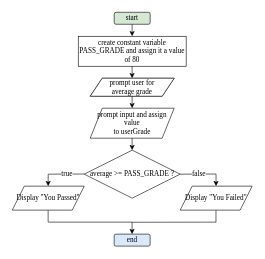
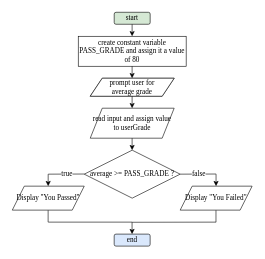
  <mxCell id="0" />
  <mxCell id="1" parent="0" />
  <mxCell id="2" value="start" style="rounded=1;whiteSpace=wrap;html=1;fontFamily=source code pro;fontSource=https%3A%2F%2Ffonts.googleapis.com%2Fcss%3Ffamily%3Dsource%2Bcode%2Bpro;fillColor=#d5e8d4;" vertex="1" parent="1"><mxGeometry x="190" y="20" width="60" height="20" as="geometry" /></mxCell>
  <mxCell id="3" value="prompt user for&lt;div&gt;average grade&lt;/div&gt;" style="shape=parallelogram;perimeter=parallelogramPerimeter;whiteSpace=wrap;html=1;fixedSize=1;fontFamily=source code pro;fontSource=https%3A%2F%2Ffonts.googleapis.com%2Fcss%3Ffamily%3Dsource%2Bcode%2Bpro;" vertex="1" parent="1"><mxGeometry x="150" y="130" width="140" height="30" as="geometry" /></mxCell>
  <mxCell id="4" value="average &amp;gt;= PASS_GRADE ?" style="rhombus;whiteSpace=wrap;html=1;strokeColor=default;align=center;verticalAlign=middle;fontFamily=source code pro;fontSource=https%3A%2F%2Ffonts.googleapis.com%2Fcss%3Ffamily%3Dsource%2Bcode%2Bpro;fontSize=12;fontColor=default;fillColor=default;" vertex="1" parent="1"><mxGeometry x="140" y="250" width="160" height="80" as="geometry" /></mxCell>
  <mxCell id="5" value="prompt user for&lt;div&gt;average grade&lt;/div&gt;" style="shape=parallelogram;perimeter=parallelogramPerimeter;whiteSpace=wrap;html=1;fixedSize=1;fontFamily=source code pro;fontSource=https://fonts.googleapis.com/css?family=source+code+pro;" vertex="1" parent="1"><mxGeometry x="150" y="130" width="140" height="30" as="geometry" /></mxCell>
- <mxCell id="6" value="prompt input and assign value&lt;div&gt;to userGrade&lt;/div&gt;" style="shape=parallelogram;perimeter=parallelogramPerimeter;whiteSpace=wrap;html=1;fixedSize=1;fontFamily=source code pro;fontSource=https://fonts.googleapis.com/css?family=source+code+pro;" vertex="1" parent="1"><mxGeometry x="150" y="180" width="140" height="50" as="geometry" /></mxCell>
+ <mxCell id="6" value="read input and assign value&lt;div&gt;to userGrade&lt;/div&gt;" style="shape=parallelogram;perimeter=parallelogramPerimeter;whiteSpace=wrap;html=1;fixedSize=1;fontFamily=source code pro;fontSource=https://fonts.googleapis.com/css?family=source+code+pro;" vertex="1" parent="1"><mxGeometry x="150" y="180" width="140" height="50" as="geometry" /></mxCell>
  <mxCell id="7" value="create constant variable PASS_GRADE and assign it a value of 80" style="rounded=0;whiteSpace=wrap;html=1;strokeColor=default;align=center;verticalAlign=middle;fontFamily=source code pro;fontSource=https%3A%2F%2Ffonts.googleapis.com%2Fcss%3Ffamily%3Dsource%2Bcode%2Bpro;fontSize=12;fontColor=default;fillColor=default;" vertex="1" parent="1"><mxGeometry x="130" y="60" width="180" height="50" as="geometry" /></mxCell>
  <mxCell id="8" value="Display &quot;You Passed&quot;" style="shape=parallelogram;perimeter=parallelogramPerimeter;whiteSpace=wrap;html=1;fixedSize=1;strokeColor=default;align=center;verticalAlign=middle;fontFamily=source code pro;fontSource=https%3A%2F%2Ffonts.googleapis.com%2Fcss%3Ffamily%3Dsource%2Bcode%2Bpro;fontSize=12;fontColor=default;fillColor=default;" vertex="1" parent="1"><mxGeometry x="20" y="310" width="120" height="40" as="geometry" /></mxCell>
  <mxCell id="9" value="Display &quot;You Failed&quot;" style="shape=parallelogram;perimeter=parallelogramPerimeter;whiteSpace=wrap;html=1;fixedSize=1;strokeColor=default;align=center;verticalAlign=middle;fontFamily=source code pro;fontSource=https%3A%2F%2Ffonts.googleapis.com%2Fcss%3Ffamily%3Dsource%2Bcode%2Bpro;fontSize=12;fontColor=default;fillColor=default;" vertex="1" parent="1"><mxGeometry x="300" y="310" width="120" height="40" as="geometry" /></mxCell>
  <mxCell id="10" value="end" style="rounded=1;whiteSpace=wrap;html=1;fontFamily=source code pro;fontSource=https%3A%2F%2Ffonts.googleapis.com%2Fcss%3Ffamily%3Dsource%2Bcode%2Bpro;fillColor=#dae8fc;" vertex="1" parent="1"><mxGeometry x="189.93" y="390" width="60" height="20" as="geometry" /></mxCell>
  <mxCell id="11" value="" style="endArrow=classic;html=1;rounded=0;fontFamily=source code pro;fontSource=https%3A%2F%2Ffonts.googleapis.com%2Fcss%3Ffamily%3Dsource%2Bcode%2Bpro;fontSize=12;fontColor=default;" edge="1" parent="1"><mxGeometry width="50" height="50" relative="1" as="geometry"><mxPoint x="219.86" y="40" as="sourcePoint" /><mxPoint x="219.86" y="60" as="targetPoint" /></mxGeometry></mxCell>
  <mxCell id="12" value="" style="endArrow=classic;html=1;rounded=0;fontFamily=source code pro;fontSource=https%3A%2F%2Ffonts.googleapis.com%2Fcss%3Ffamily%3Dsource%2Bcode%2Bpro;fontSize=12;fontColor=default;" edge="1" parent="1"><mxGeometry width="50" height="50" relative="1" as="geometry"><mxPoint x="219.86" y="110" as="sourcePoint" /><mxPoint x="219.86" y="130" as="targetPoint" /></mxGeometry></mxCell>
  <mxCell id="13" value="" style="endArrow=classic;html=1;rounded=0;fontFamily=source code pro;fontSource=https%3A%2F%2Ffonts.googleapis.com%2Fcss%3Ffamily%3Dsource%2Bcode%2Bpro;fontSize=12;fontColor=default;" edge="1" parent="1"><mxGeometry width="50" height="50" relative="1" as="geometry"><mxPoint x="219.86" y="160" as="sourcePoint" /><mxPoint x="219.86" y="180" as="targetPoint" /></mxGeometry></mxCell>
  <mxCell id="14" value="" style="endArrow=classic;html=1;rounded=0;fontFamily=source code pro;fontSource=https%3A%2F%2Ffonts.googleapis.com%2Fcss%3Ffamily%3Dsource%2Bcode%2Bpro;fontSize=12;fontColor=default;" edge="1" parent="1"><mxGeometry width="50" height="50" relative="1" as="geometry"><mxPoint x="219.86" y="230" as="sourcePoint" /><mxPoint x="219.86" y="250" as="targetPoint" /></mxGeometry></mxCell>
  <mxCell id="15" value="" style="endArrow=classic;html=1;rounded=0;fontFamily=source code pro;fontSource=https%3A%2F%2Ffonts.googleapis.com%2Fcss%3Ffamily%3Dsource%2Bcode%2Bpro;fontSize=12;fontColor=default;" edge="1" parent="1"><mxGeometry width="50" height="50" relative="1" as="geometry"><mxPoint x="79.86" y="290" as="sourcePoint" /><mxPoint x="79.86" y="310" as="targetPoint" /></mxGeometry></mxCell>
  <mxCell id="16" value="" style="endArrow=classic;html=1;rounded=0;fontFamily=source code pro;fontSource=https%3A%2F%2Ffonts.googleapis.com%2Fcss%3Ffamily%3Dsource%2Bcode%2Bpro;fontSize=12;fontColor=default;" edge="1" parent="1"><mxGeometry width="50" height="50" relative="1" as="geometry"><mxPoint x="219.79" y="370" as="sourcePoint" /><mxPoint x="219.79" y="390" as="targetPoint" /></mxGeometry></mxCell>
  <mxCell id="17" value="" style="endArrow=classic;html=1;rounded=0;fontFamily=source code pro;fontSource=https%3A%2F%2Ffonts.googleapis.com%2Fcss%3Ffamily%3Dsource%2Bcode%2Bpro;fontSize=12;fontColor=default;" edge="1" parent="1"><mxGeometry width="50" height="50" relative="1" as="geometry"><mxPoint x="359.86" y="290" as="sourcePoint" /><mxPoint x="359.86" y="310" as="targetPoint" /></mxGeometry></mxCell>
  <mxCell id="18" value="" style="endArrow=none;html=1;rounded=0;fontFamily=source code pro;fontSource=https%3A%2F%2Ffonts.googleapis.com%2Fcss%3Ffamily%3Dsource%2Bcode%2Bpro;fontSize=12;fontColor=default;" edge="1" parent="1"><mxGeometry width="50" height="50" relative="1" as="geometry"><mxPoint x="80" y="290" as="sourcePoint" /><mxPoint x="140" y="289.76" as="targetPoint" /></mxGeometry></mxCell>
  <mxCell id="19" value="true" style="edgeLabel;html=1;align=center;verticalAlign=middle;resizable=0;points=[];strokeColor=default;fontFamily=source code pro;fontSource=https%3A%2F%2Ffonts.googleapis.com%2Fcss%3Ffamily%3Dsource%2Bcode%2Bpro;fontSize=12;fontColor=default;fillColor=default;" vertex="1" connectable="0" parent="18"><mxGeometry x="-0.082" y="-1" relative="1" as="geometry"><mxPoint x="2" y="-1" as="offset" /></mxGeometry></mxCell>
  <mxCell id="20" value="" style="endArrow=none;html=1;rounded=0;fontFamily=source code pro;fontSource=https%3A%2F%2Ffonts.googleapis.com%2Fcss%3Ffamily%3Dsource%2Bcode%2Bpro;fontSize=12;fontColor=default;" edge="1" parent="1"><mxGeometry width="50" height="50" relative="1" as="geometry"><mxPoint x="300" y="290" as="sourcePoint" /><mxPoint x="360" y="289.76" as="targetPoint" /></mxGeometry></mxCell>
  <mxCell id="21" value="false" style="edgeLabel;html=1;align=center;verticalAlign=middle;resizable=0;points=[];strokeColor=default;fontFamily=source code pro;fontSource=https%3A%2F%2Ffonts.googleapis.com%2Fcss%3Ffamily%3Dsource%2Bcode%2Bpro;fontSize=12;fontColor=default;fillColor=default;" vertex="1" connectable="0" parent="20"><mxGeometry x="0.067" y="-1" relative="1" as="geometry"><mxPoint x="-2" y="-1" as="offset" /></mxGeometry></mxCell>
  <mxCell id="22" value="" style="endArrow=none;html=1;rounded=0;fontFamily=source code pro;fontSource=https%3A%2F%2Ffonts.googleapis.com%2Fcss%3Ffamily%3Dsource%2Bcode%2Bpro;fontSize=12;fontColor=default;" edge="1" parent="1"><mxGeometry width="50" height="50" relative="1" as="geometry"><mxPoint x="79.93" y="370" as="sourcePoint" /><mxPoint x="219.93" y="370" as="targetPoint" /></mxGeometry></mxCell>
  <mxCell id="23" value="" style="endArrow=none;html=1;rounded=0;fontFamily=source code pro;fontSource=https%3A%2F%2Ffonts.googleapis.com%2Fcss%3Ffamily%3Dsource%2Bcode%2Bpro;fontSize=12;fontColor=default;" edge="1" parent="1"><mxGeometry width="50" height="50" relative="1" as="geometry"><mxPoint x="219.93" y="370.24" as="sourcePoint" /><mxPoint x="359.93" y="370" as="targetPoint" /></mxGeometry></mxCell>
  <mxCell id="24" value="" style="endArrow=none;html=1;rounded=0;fontFamily=source code pro;fontSource=https%3A%2F%2Ffonts.googleapis.com%2Fcss%3Ffamily%3Dsource%2Bcode%2Bpro;fontSize=12;fontColor=default;" edge="1" parent="1"><mxGeometry width="50" height="50" relative="1" as="geometry"><mxPoint x="79.79" y="350.24" as="sourcePoint" /><mxPoint x="79.79" y="370" as="targetPoint" /><Array as="points"><mxPoint x="79.79" y="350" /></Array></mxGeometry></mxCell>
  <mxCell id="25" value="" style="endArrow=none;html=1;rounded=0;fontFamily=source code pro;fontSource=https%3A%2F%2Ffonts.googleapis.com%2Fcss%3Ffamily%3Dsource%2Bcode%2Bpro;fontSize=12;fontColor=default;" edge="1" parent="1"><mxGeometry width="50" height="50" relative="1" as="geometry"><mxPoint x="359.73" y="350.24" as="sourcePoint" /><mxPoint x="359.73" y="370" as="targetPoint" /><Array as="points"><mxPoint x="359.73" y="350" /></Array></mxGeometry></mxCell>
